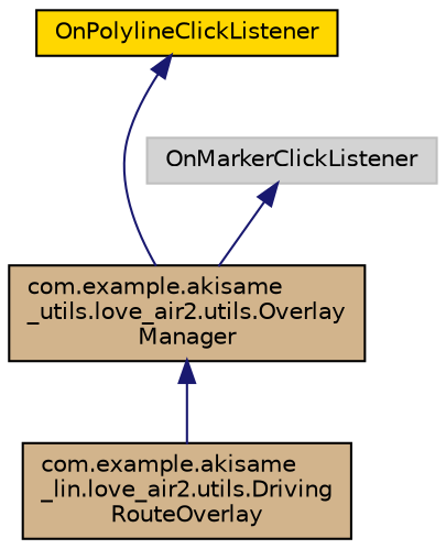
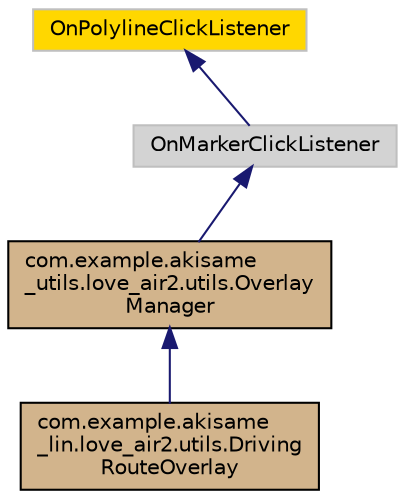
  digraph {
    node [color=black fillcolor=tan fontname=Helvetica fontsize=10 shape=record style=filled]
    edge [color=midnightblue dir=back fontname=Helvetica fontsize=10 labelfontname=Helvetica labelfontsize=10 style=solid]
    n1 [fontcolor=black height=0.2 label="com.example.akisame\l_lin.love_air2.utils.Driving\lRouteOverlay" width=0.4]
    n2 [height=0.2 label="com.example.akisame\l_utils.love_air2.utils.Overlay\lManager" width=0.4]
    n3 [color=grey75 fillcolor=lightgrey height=0.2 label=OnMarkerClickListener width=0.4]
-   n4 [fillcolor=gold height=0.2 label=OnPolylineClickListener width=0.4]
+   n4 [color=grey75 fillcolor=gold height=0.2 label=OnPolylineClickListener width=0.4]
    n2 -> n1
    n3 -> n2
-   n4 -> n2
+   n4 -> n3
  }
